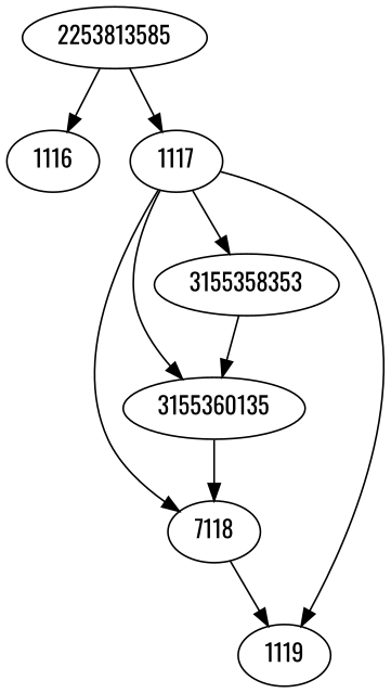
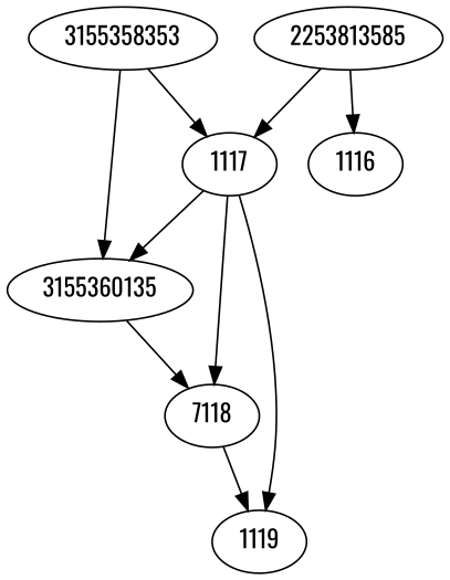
  strict digraph {
    fontname=Oswald
    node [fontname=Oswald]
    edge [fontname=Oswald]
    n1 [label=7118]
    3155360135
    1119
    2253813585
    1116
    1117
    3155358353
    n1 -> 1119
    3155360135 -> n1
    2253813585 -> 1116
    2253813585 -> 1117
    1117 -> n1
    1117 -> 3155360135
    1117 -> 1119
    3155358353 -> 3155360135
-   1117 -> 3155358353
+   3155358353 -> 1117
  }
